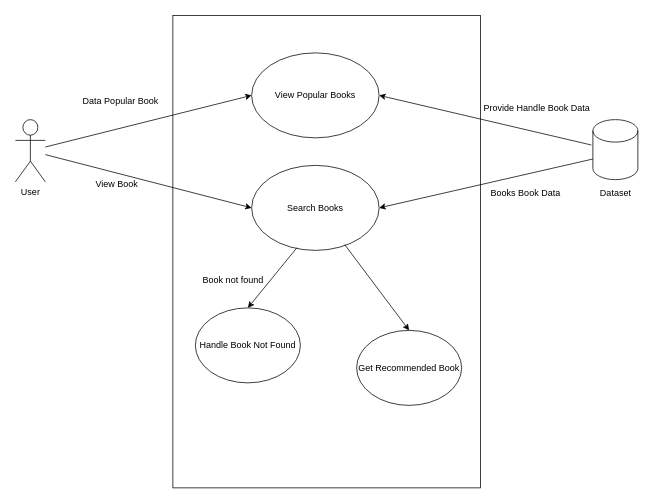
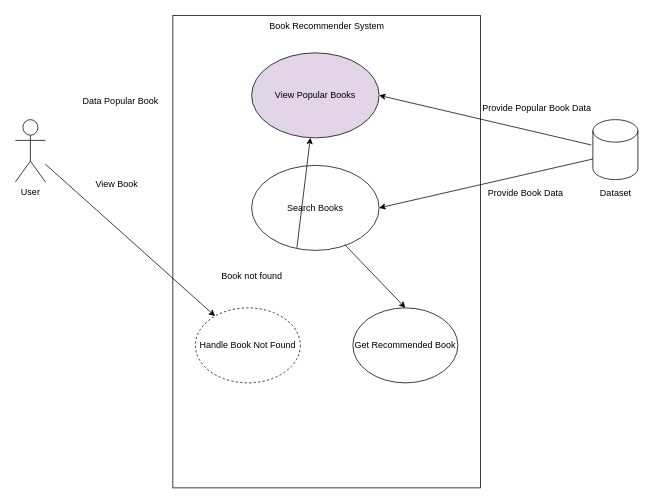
  <mxCell id="0" />
  <mxCell id="1" parent="0" />
  <mxCell id="2" value="" style="rounded=0;whiteSpace=wrap;html=1;" vertex="1" parent="1"><mxGeometry x="230" y="20" width="410" height="630" as="geometry" /></mxCell>
- <mxCell id="4" value="View Popular Books" style="ellipse;whiteSpace=wrap;html=1;" vertex="1" parent="1"><mxGeometry x="335" y="70" width="170" height="113.33" as="geometry" /></mxCell>
+ <mxCell id="3" value="Book Recommender System" style="text;html=1;align=center;verticalAlign=middle;resizable=0;points=[];autosize=1;strokeColor=none;fillColor=none;" vertex="1" parent="1"><mxGeometry x="345" y="20" width="180" height="30" as="geometry" /></mxCell>
+ <mxCell id="4" value="View Popular Books" style="ellipse;whiteSpace=wrap;html=1;fillColor=#e1d5e7;" vertex="1" parent="1"><mxGeometry x="335" y="70" width="170" height="113.33" as="geometry" /></mxCell>
  <mxCell id="5" value="Search Books" style="ellipse;whiteSpace=wrap;html=1;" vertex="1" parent="1"><mxGeometry x="335" y="220" width="170" height="113.33" as="geometry" /></mxCell>
  <mxCell id="6" value="User" style="shape=umlActor;verticalLabelPosition=bottom;verticalAlign=top;html=1;" vertex="1" parent="1"><mxGeometry x="20" y="159" width="40" height="83" as="geometry" /></mxCell>
- <mxCell id="7" value="" style="endArrow=classic;html=1;rounded=0;entryX=0;entryY=0.5;entryDx=0;entryDy=0;" edge="1" parent="1" source="6" target="4"><mxGeometry width="50" height="50" relative="1" as="geometry"><mxPoint x="230" y="180" as="sourcePoint" /><mxPoint x="280" y="130" as="targetPoint" /></mxGeometry></mxCell>
- <mxCell id="8" value="" style="endArrow=classic;html=1;rounded=0;entryX=0;entryY=0.5;entryDx=0;entryDy=0;" edge="1" parent="1" source="6" target="5"><mxGeometry width="50" height="50" relative="1" as="geometry"><mxPoint x="180" y="150" as="sourcePoint" /><mxPoint x="345" y="137" as="targetPoint" /></mxGeometry></mxCell>
+ <mxCell id="7" value="" style="endArrow=classic;html=1;rounded=0;" edge="1" parent="1" source="6" target="14"><mxGeometry width="50" height="50" relative="1" as="geometry"><mxPoint x="230" y="180" as="sourcePoint" /><mxPoint x="280" y="130" as="targetPoint" /></mxGeometry></mxCell>
  <mxCell id="9" value="" style="shape=cylinder3;whiteSpace=wrap;html=1;boundedLbl=1;backgroundOutline=1;size=15;" vertex="1" parent="1"><mxGeometry x="790" y="159" width="60" height="80" as="geometry" /></mxCell>
  <mxCell id="10" value="Dataset" style="text;html=1;align=center;verticalAlign=middle;resizable=0;points=[];autosize=1;strokeColor=none;fillColor=none;" vertex="1" parent="1"><mxGeometry x="790" y="242" width="60" height="30" as="geometry" /></mxCell>
  <mxCell id="11" value="" style="endArrow=classic;html=1;rounded=0;entryX=1;entryY=0.5;entryDx=0;entryDy=0;exitX=-0.033;exitY=0.423;exitDx=0;exitDy=0;exitPerimeter=0;" edge="1" parent="1" source="9" target="4"><mxGeometry width="50" height="50" relative="1" as="geometry"><mxPoint x="500" y="209" as="sourcePoint" /><mxPoint x="675" y="140" as="targetPoint" /></mxGeometry></mxCell>
  <mxCell id="12" value="" style="endArrow=classic;html=1;rounded=0;entryX=1;entryY=0.5;entryDx=0;entryDy=0;exitX=0;exitY=0;exitDx=0;exitDy=52.5;exitPerimeter=0;" edge="1" parent="1" source="9" target="5"><mxGeometry width="50" height="50" relative="1" as="geometry"><mxPoint x="708" y="206" as="sourcePoint" /><mxPoint x="515" y="137" as="targetPoint" /></mxGeometry></mxCell>
- <mxCell id="13" value="Get Recommended Book" style="ellipse;whiteSpace=wrap;html=1;" vertex="1" parent="1"><mxGeometry x="475" y="440" width="140" height="100" as="geometry" /></mxCell>
- <mxCell id="14" value="Handle Book Not Found" style="ellipse;whiteSpace=wrap;html=1;" vertex="1" parent="1"><mxGeometry x="260" y="410" width="140" height="100" as="geometry" /></mxCell>
- <mxCell id="15" value="" style="endArrow=classic;html=1;rounded=0;entryX=0.5;entryY=0;entryDx=0;entryDy=0;exitX=0.355;exitY=0.969;exitDx=0;exitDy=0;exitPerimeter=0;" edge="1" parent="1" source="5" target="14"><mxGeometry width="50" height="50" relative="1" as="geometry"><mxPoint x="170" y="221" as="sourcePoint" /><mxPoint x="345" y="287" as="targetPoint" /></mxGeometry></mxCell>
+ <mxCell id="13" value="Get Recommended Book" style="ellipse;whiteSpace=wrap;html=1;" vertex="1" parent="1"><mxGeometry x="470" y="410" width="140" height="100" as="geometry" /></mxCell>
+ <mxCell id="14" value="Handle Book Not Found" style="ellipse;whiteSpace=wrap;html=1;dashed=1;" vertex="1" parent="1"><mxGeometry x="260" y="410" width="140" height="100" as="geometry" /></mxCell>
+ <mxCell id="15" value="" style="endArrow=classic;html=1;rounded=0;exitX=0.355;exitY=0.969;exitDx=0;exitDy=0;exitPerimeter=0;" edge="1" parent="1" source="5" target="4"><mxGeometry width="50" height="50" relative="1" as="geometry"><mxPoint x="170" y="221" as="sourcePoint" /><mxPoint x="345" y="287" as="targetPoint" /></mxGeometry></mxCell>
  <mxCell id="16" value="" style="endArrow=classic;html=1;rounded=0;entryX=0.5;entryY=0;entryDx=0;entryDy=0;exitX=0.731;exitY=0.934;exitDx=0;exitDy=0;exitPerimeter=0;" edge="1" parent="1" source="5" target="13"><mxGeometry width="50" height="50" relative="1" as="geometry"><mxPoint x="405" y="340" as="sourcePoint" /><mxPoint x="340" y="420" as="targetPoint" /></mxGeometry></mxCell>
- <mxCell id="17" value="Book not found" style="text;html=1;align=center;verticalAlign=middle;resizable=0;points=[];autosize=1;strokeColor=none;fillColor=none;" vertex="1" parent="1"><mxGeometry x="260" y="358" width="100" height="30" as="geometry" /></mxCell>
+ <mxCell id="17" value="Book not found" style="text;html=1;align=center;verticalAlign=middle;resizable=0;points=[];autosize=1;strokeColor=none;fillColor=none;" vertex="1" parent="1"><mxGeometry x="285" y="353" width="100" height="30" as="geometry" /></mxCell>
  <mxCell id="18" value="View Book" style="text;html=1;align=center;verticalAlign=middle;resizable=0;points=[];autosize=1;strokeColor=none;fillColor=none;" vertex="1" parent="1"><mxGeometry x="110" y="230" width="90" height="30" as="geometry" /></mxCell>
  <mxCell id="19" value="Data Popular Book" style="text;html=1;align=center;verticalAlign=middle;resizable=0;points=[];autosize=1;strokeColor=none;fillColor=none;" vertex="1" parent="1"><mxGeometry x="90" y="120" width="140" height="30" as="geometry" /></mxCell>
- <mxCell id="20" value="Provide Handle Book Data" style="text;html=1;align=center;verticalAlign=middle;resizable=0;points=[];autosize=1;strokeColor=none;fillColor=none;" vertex="1" parent="1"><mxGeometry x="630" y="129" width="170" height="30" as="geometry" /></mxCell>
- <mxCell id="21" value="Books Book Data" style="text;html=1;align=center;verticalAlign=middle;resizable=0;points=[];autosize=1;strokeColor=none;fillColor=none;" vertex="1" parent="1"><mxGeometry x="640" y="242" width="120" height="30" as="geometry" /></mxCell>
+ <mxCell id="20" value="Provide Popular Book Data" style="text;html=1;align=center;verticalAlign=middle;resizable=0;points=[];autosize=1;strokeColor=none;fillColor=none;" vertex="1" parent="1"><mxGeometry x="630" y="129" width="170" height="30" as="geometry" /></mxCell>
+ <mxCell id="21" value="Provide Book Data" style="text;html=1;align=center;verticalAlign=middle;resizable=0;points=[];autosize=1;strokeColor=none;fillColor=none;" vertex="1" parent="1"><mxGeometry x="640" y="242" width="120" height="30" as="geometry" /></mxCell>
